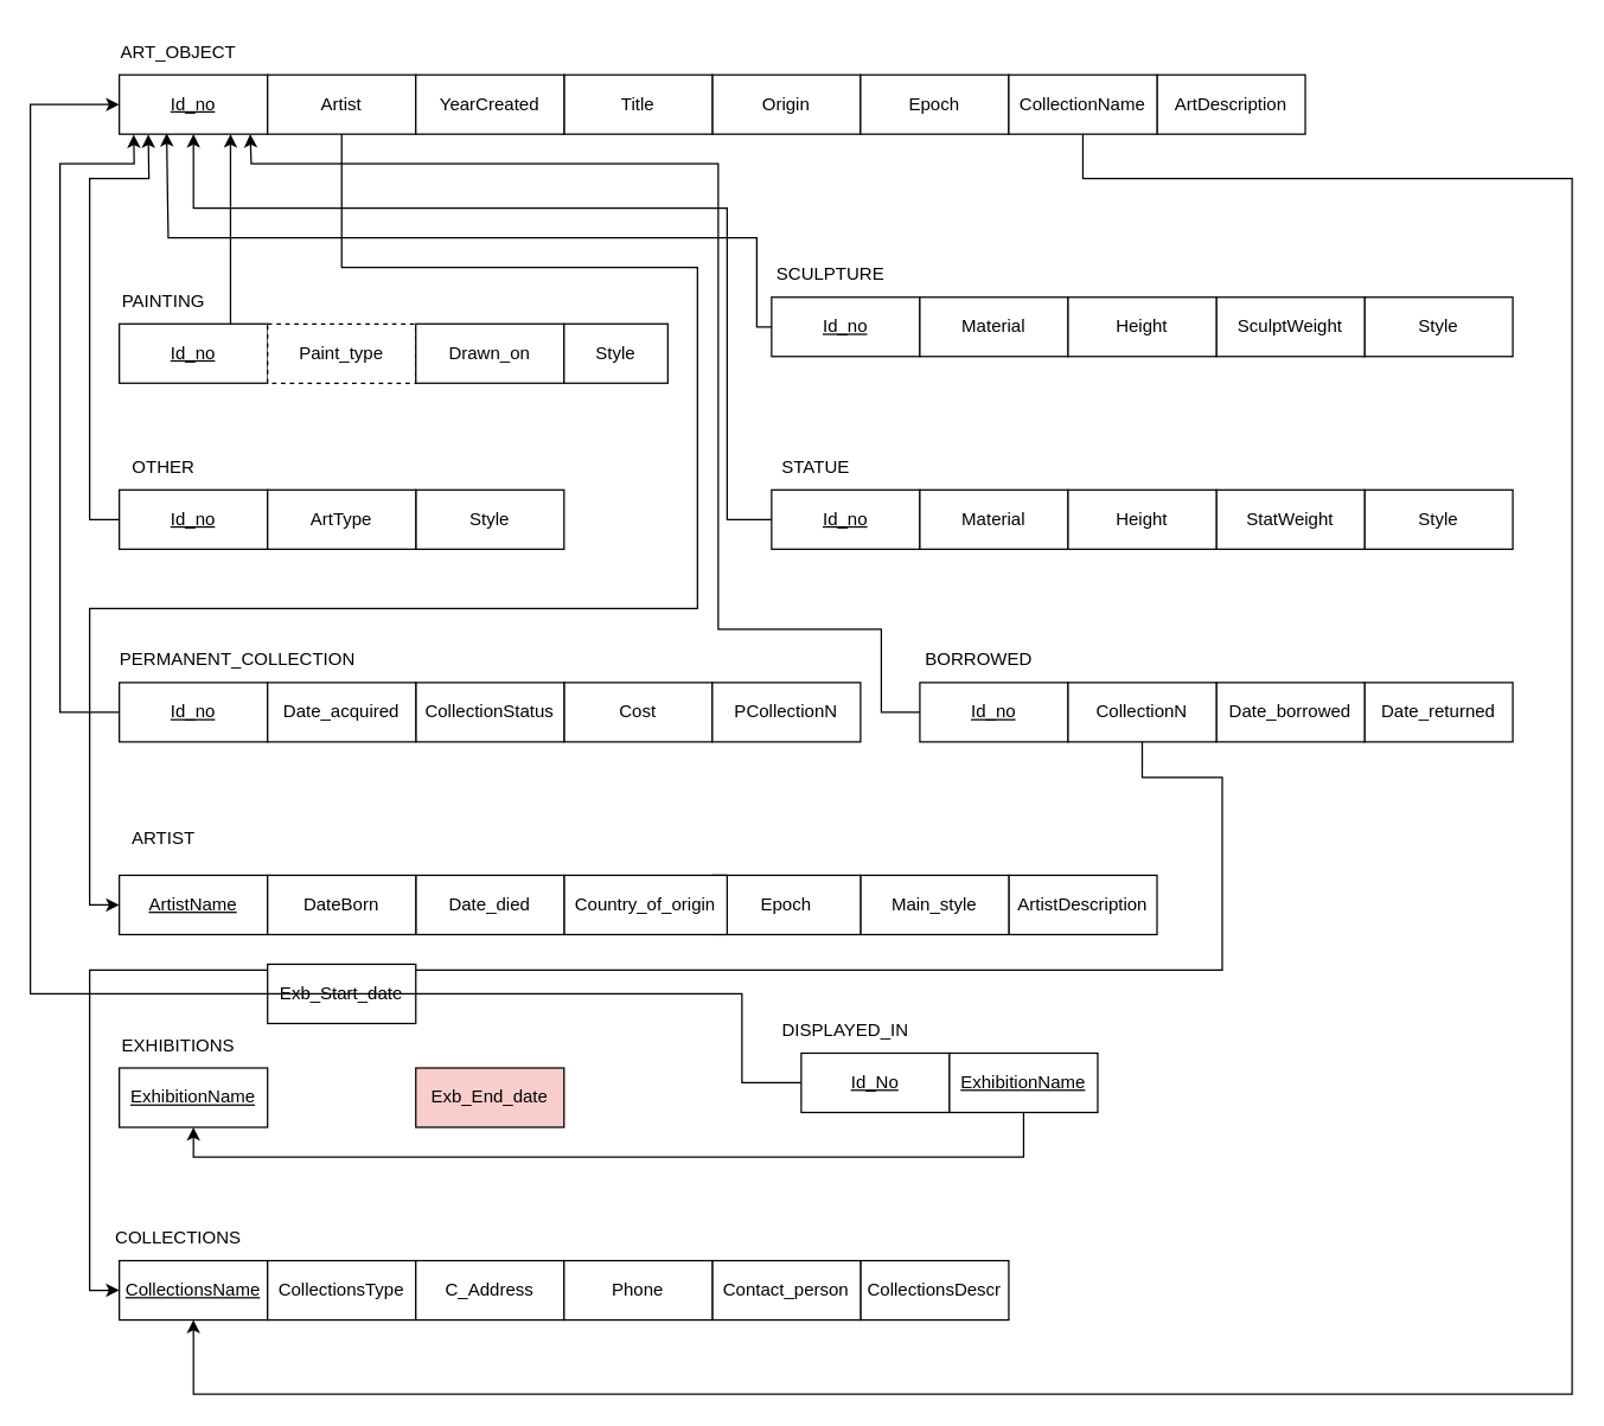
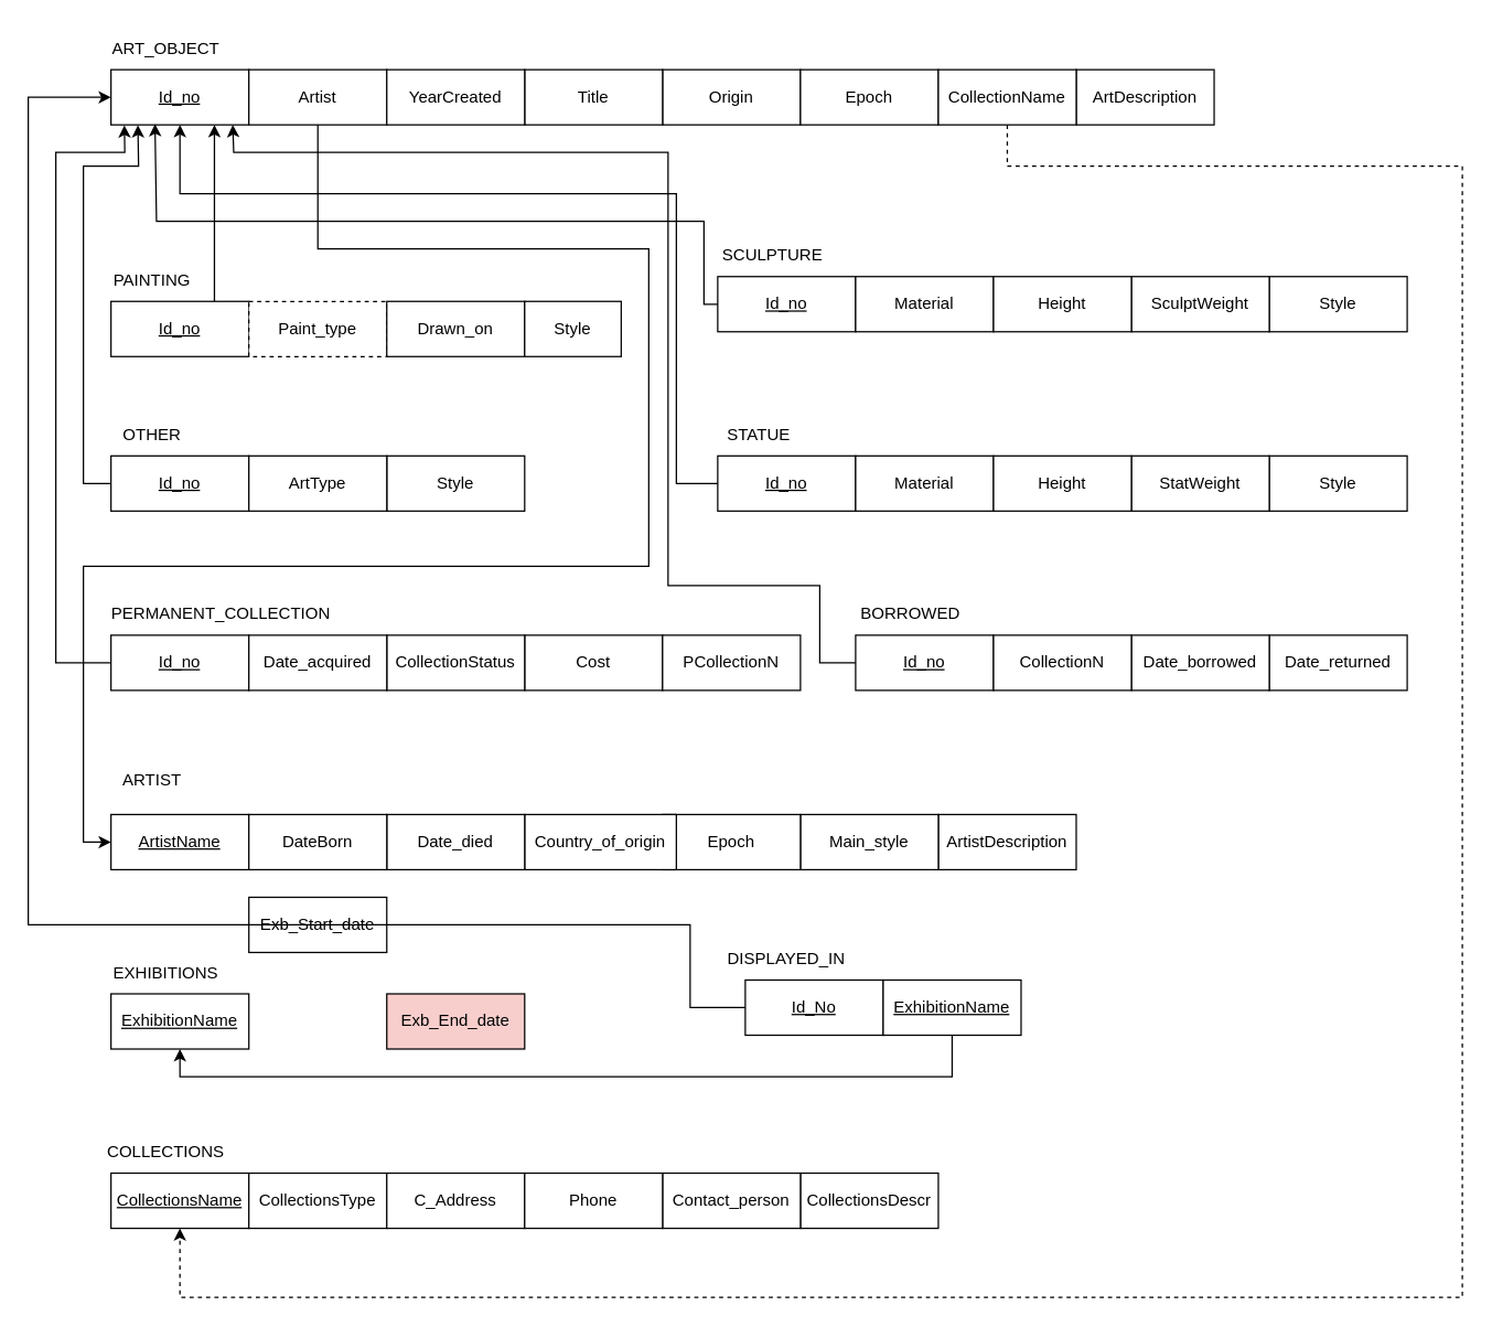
  <mxCell id="0" />
  <mxCell id="1" parent="0" />
  <mxCell id="2" value="&lt;u&gt;Id_no&lt;/u&gt;" style="rounded=0;whiteSpace=wrap;html=1;" parent="1" vertex="1"><mxGeometry x="80" y="50" width="100" height="40" as="geometry" /></mxCell>
  <mxCell id="3" value="ART_OBJECT" style="text;html=1;strokeColor=none;fillColor=none;align=center;verticalAlign=middle;whiteSpace=wrap;rounded=0;" parent="1" vertex="1"><mxGeometry x="90" y="20" width="60" height="30" as="geometry" /></mxCell>
  <mxCell id="4" value="Artist" style="rounded=0;whiteSpace=wrap;html=1;" parent="1" vertex="1"><mxGeometry x="180" y="50" width="100" height="40" as="geometry" /></mxCell>
  <mxCell id="5" value="Origin" style="rounded=0;whiteSpace=wrap;html=1;" parent="1" vertex="1"><mxGeometry x="480" y="50" width="100" height="40" as="geometry" /></mxCell>
  <mxCell id="6" value="ArtDescription" style="rounded=0;whiteSpace=wrap;html=1;" parent="1" vertex="1"><mxGeometry x="780" y="50" width="100" height="40" as="geometry" /></mxCell>
  <mxCell id="7" value="Title" style="rounded=0;whiteSpace=wrap;html=1;" parent="1" vertex="1"><mxGeometry x="380" y="50" width="100" height="40" as="geometry" /></mxCell>
  <mxCell id="8" value="YearCreated" style="rounded=0;whiteSpace=wrap;html=1;" parent="1" vertex="1"><mxGeometry x="280" y="50" width="100" height="40" as="geometry" /></mxCell>
  <mxCell id="9" value="Epoch" style="rounded=0;whiteSpace=wrap;html=1;" parent="1" vertex="1"><mxGeometry x="580" y="50" width="100" height="40" as="geometry" /></mxCell>
  <mxCell id="10" value="&lt;u&gt;Id_no&lt;/u&gt;" style="rounded=0;whiteSpace=wrap;html=1;" parent="1" vertex="1"><mxGeometry x="620" y="460" width="100" height="40" as="geometry" /></mxCell>
  <mxCell id="11" value="&lt;u&gt;Id_no&lt;/u&gt;" style="rounded=0;whiteSpace=wrap;html=1;" parent="1" vertex="1"><mxGeometry x="80" y="460" width="100" height="40" as="geometry" /></mxCell>
  <mxCell id="12" value="&lt;u&gt;Id_no&lt;/u&gt;" style="rounded=0;whiteSpace=wrap;html=1;" parent="1" vertex="1"><mxGeometry x="80" y="330" width="100" height="40" as="geometry" /></mxCell>
  <mxCell id="13" value="&lt;u&gt;Id_no&lt;/u&gt;" style="rounded=0;whiteSpace=wrap;html=1;" parent="1" vertex="1"><mxGeometry x="520" y="330" width="100" height="40" as="geometry" /></mxCell>
  <mxCell id="14" value="&lt;u&gt;Id_no&lt;/u&gt;" style="rounded=0;whiteSpace=wrap;html=1;" parent="1" vertex="1"><mxGeometry x="520" y="200" width="100" height="40" as="geometry" /></mxCell>
  <mxCell id="15" value="&lt;u&gt;Id_no&lt;/u&gt;" style="rounded=0;whiteSpace=wrap;html=1;" parent="1" vertex="1"><mxGeometry x="80" y="218" width="100" height="40" as="geometry" /></mxCell>
  <mxCell id="16" value="PAINTING" style="text;html=1;strokeColor=none;fillColor=none;align=center;verticalAlign=middle;whiteSpace=wrap;rounded=0;" parent="1" vertex="1"><mxGeometry x="80" y="188" width="60" height="30" as="geometry" /></mxCell>
  <mxCell id="17" value="SCULPTURE" style="text;html=1;strokeColor=none;fillColor=none;align=center;verticalAlign=middle;whiteSpace=wrap;rounded=0;" parent="1" vertex="1"><mxGeometry x="530" y="170" width="60" height="30" as="geometry" /></mxCell>
  <mxCell id="18" value="STATUE" style="text;html=1;strokeColor=none;fillColor=none;align=center;verticalAlign=middle;whiteSpace=wrap;rounded=0;" parent="1" vertex="1"><mxGeometry x="520" y="300" width="60" height="30" as="geometry" /></mxCell>
  <mxCell id="19" value="OTHER" style="text;html=1;strokeColor=none;fillColor=none;align=center;verticalAlign=middle;whiteSpace=wrap;rounded=0;" parent="1" vertex="1"><mxGeometry x="80" y="300" width="60" height="30" as="geometry" /></mxCell>
  <mxCell id="20" value="BORROWED" style="text;html=1;strokeColor=none;fillColor=none;align=center;verticalAlign=middle;whiteSpace=wrap;rounded=0;" parent="1" vertex="1"><mxGeometry x="630" y="430" width="60" height="30" as="geometry" /></mxCell>
  <mxCell id="21" value="PERMANENT_COLLECTION" style="text;html=1;strokeColor=none;fillColor=none;align=center;verticalAlign=middle;whiteSpace=wrap;rounded=0;" parent="1" vertex="1"><mxGeometry x="130" y="430" width="60" height="30" as="geometry" /></mxCell>
  <mxCell id="22" value="Paint_type" style="rounded=0;whiteSpace=wrap;html=1;dashed=1;" parent="1" vertex="1"><mxGeometry x="180" y="218" width="100" height="40" as="geometry" /></mxCell>
  <mxCell id="23" value="Drawn_on" style="rounded=0;whiteSpace=wrap;html=1;" parent="1" vertex="1"><mxGeometry x="280" y="218" width="100" height="40" as="geometry" /></mxCell>
  <mxCell id="24" value="Style" style="rounded=0;whiteSpace=wrap;html=1;" parent="1" vertex="1"><mxGeometry x="920" y="200" width="100" height="40" as="geometry" /></mxCell>
  <mxCell id="25" value="SculptWeight" style="rounded=0;whiteSpace=wrap;html=1;" parent="1" vertex="1"><mxGeometry x="820" y="200" width="100" height="40" as="geometry" /></mxCell>
  <mxCell id="26" value="Material" style="rounded=0;whiteSpace=wrap;html=1;" parent="1" vertex="1"><mxGeometry x="620" y="200" width="100" height="40" as="geometry" /></mxCell>
  <mxCell id="27" value="Height" style="rounded=0;whiteSpace=wrap;html=1;" parent="1" vertex="1"><mxGeometry x="720" y="200" width="100" height="40" as="geometry" /></mxCell>
  <mxCell id="28" value="Style" style="rounded=0;whiteSpace=wrap;html=1;" parent="1" vertex="1"><mxGeometry x="280" y="330" width="100" height="40" as="geometry" /></mxCell>
  <mxCell id="29" value="ArtType" style="rounded=0;whiteSpace=wrap;html=1;" parent="1" vertex="1"><mxGeometry x="180" y="330" width="100" height="40" as="geometry" /></mxCell>
  <mxCell id="30" value="Cost" style="rounded=0;whiteSpace=wrap;html=1;" parent="1" vertex="1"><mxGeometry x="380" y="460" width="100" height="40" as="geometry" /></mxCell>
  <mxCell id="31" value="CollectionStatus" style="rounded=0;whiteSpace=wrap;html=1;" parent="1" vertex="1"><mxGeometry x="280" y="460" width="100" height="40" as="geometry" /></mxCell>
  <mxCell id="32" value="Date_acquired" style="rounded=0;whiteSpace=wrap;html=1;" parent="1" vertex="1"><mxGeometry x="180" y="460" width="100" height="40" as="geometry" /></mxCell>
  <mxCell id="33" value="Date_returned" style="rounded=0;whiteSpace=wrap;html=1;" parent="1" vertex="1"><mxGeometry x="920" y="460" width="100" height="40" as="geometry" /></mxCell>
  <mxCell id="34" value="Date_borrowed" style="rounded=0;whiteSpace=wrap;html=1;" parent="1" vertex="1"><mxGeometry x="820" y="460" width="100" height="40" as="geometry" /></mxCell>
- <mxCell id="35" style="edgeStyle=orthogonalEdgeStyle;rounded=0;orthogonalLoop=1;jettySize=auto;html=1;exitX=0.5;exitY=1;exitDx=0;exitDy=0;entryX=0;entryY=0.5;entryDx=0;entryDy=0;" parent="1" source="36" target="50" edge="1"><mxGeometry relative="1" as="geometry"><Array as="points"><mxPoint x="770" y="524" /><mxPoint x="824" y="524" /><mxPoint x="824" y="654" /><mxPoint x="60" y="654" /><mxPoint x="60" y="870" /></Array></mxGeometry></mxCell>
  <mxCell id="36" value="CollectionN" style="rounded=0;whiteSpace=wrap;html=1;" parent="1" vertex="1"><mxGeometry x="720" y="460" width="100" height="40" as="geometry" /></mxCell>
  <mxCell id="37" value="" style="endArrow=classic;html=1;rounded=0;exitX=0;exitY=0.5;exitDx=0;exitDy=0;entryX=0.883;entryY=0.999;entryDx=0;entryDy=0;entryPerimeter=0;" parent="1" source="10" target="2" edge="1"><mxGeometry width="50" height="50" relative="1" as="geometry"><mxPoint x="410" y="230" as="sourcePoint" /><mxPoint x="460" y="180" as="targetPoint" /><Array as="points"><mxPoint x="594" y="480" /><mxPoint x="594" y="424" /><mxPoint x="484" y="424" /><mxPoint x="484" y="110" /><mxPoint x="169" y="110" /></Array></mxGeometry></mxCell>
  <mxCell id="38" value="" style="endArrow=classic;html=1;rounded=0;exitX=0;exitY=0.5;exitDx=0;exitDy=0;entryX=0.5;entryY=1;entryDx=0;entryDy=0;" parent="1" source="13" target="2" edge="1"><mxGeometry width="50" height="50" relative="1" as="geometry"><mxPoint x="410" y="230" as="sourcePoint" /><mxPoint x="460" y="180" as="targetPoint" /><Array as="points"><mxPoint x="490" y="350" /><mxPoint x="490" y="140" /><mxPoint x="130" y="140" /></Array></mxGeometry></mxCell>
  <mxCell id="39" value="" style="endArrow=classic;html=1;rounded=0;exitX=0;exitY=0.5;exitDx=0;exitDy=0;entryX=0.319;entryY=0.984;entryDx=0;entryDy=0;entryPerimeter=0;" parent="1" source="14" target="2" edge="1"><mxGeometry width="50" height="50" relative="1" as="geometry"><mxPoint x="410" y="230" as="sourcePoint" /><mxPoint x="460" y="180" as="targetPoint" /><Array as="points"><mxPoint x="510" y="220" /><mxPoint x="510" y="160" /><mxPoint x="113" y="160" /></Array></mxGeometry></mxCell>
  <mxCell id="40" value="" style="endArrow=classic;html=1;rounded=0;exitX=0;exitY=0.5;exitDx=0;exitDy=0;entryX=0.097;entryY=1.008;entryDx=0;entryDy=0;entryPerimeter=0;" parent="1" source="11" target="2" edge="1"><mxGeometry width="50" height="50" relative="1" as="geometry"><mxPoint x="410" y="230" as="sourcePoint" /><mxPoint x="250" y="120" as="targetPoint" /><Array as="points"><mxPoint x="40" y="480" /><mxPoint x="40" y="110" /><mxPoint x="90" y="110" /></Array></mxGeometry></mxCell>
  <mxCell id="41" value="" style="endArrow=classic;html=1;rounded=0;exitX=0;exitY=0.5;exitDx=0;exitDy=0;entryX=0.195;entryY=1.005;entryDx=0;entryDy=0;entryPerimeter=0;" parent="1" source="12" target="2" edge="1"><mxGeometry width="50" height="50" relative="1" as="geometry"><mxPoint x="410" y="230" as="sourcePoint" /><mxPoint x="90" y="90" as="targetPoint" /><Array as="points"><mxPoint x="60" y="350" /><mxPoint x="60" y="120" /><mxPoint x="100" y="120" /></Array></mxGeometry></mxCell>
  <mxCell id="42" value="" style="endArrow=classic;html=1;rounded=0;exitX=0.75;exitY=0;exitDx=0;exitDy=0;entryX=0.75;entryY=1;entryDx=0;entryDy=0;" parent="1" source="15" target="2" edge="1"><mxGeometry width="50" height="50" relative="1" as="geometry"><mxPoint x="410" y="230" as="sourcePoint" /><mxPoint x="460" y="180" as="targetPoint" /></mxGeometry></mxCell>
  <mxCell id="43" value="Style" style="rounded=0;whiteSpace=wrap;html=1;" parent="1" vertex="1"><mxGeometry x="380" y="218" width="70" height="40" as="geometry" /></mxCell>
  <mxCell id="44" value="Style" style="rounded=0;whiteSpace=wrap;html=1;" parent="1" vertex="1"><mxGeometry x="920" y="330" width="100" height="40" as="geometry" /></mxCell>
  <mxCell id="45" value="StatWeight" style="rounded=0;whiteSpace=wrap;html=1;" parent="1" vertex="1"><mxGeometry x="820" y="330" width="100" height="40" as="geometry" /></mxCell>
  <mxCell id="46" value="Material" style="rounded=0;whiteSpace=wrap;html=1;" parent="1" vertex="1"><mxGeometry x="620" y="330" width="100" height="40" as="geometry" /></mxCell>
  <mxCell id="47" value="Height" style="rounded=0;whiteSpace=wrap;html=1;" parent="1" vertex="1"><mxGeometry x="720" y="330" width="100" height="40" as="geometry" /></mxCell>
  <mxCell id="48" value="&lt;u&gt;ArtistName&lt;/u&gt;" style="rounded=0;whiteSpace=wrap;html=1;" parent="1" vertex="1"><mxGeometry x="80" y="590" width="100" height="40" as="geometry" /></mxCell>
  <mxCell id="49" value="&lt;u&gt;ExhibitionName&lt;/u&gt;" style="rounded=0;whiteSpace=wrap;html=1;" parent="1" vertex="1"><mxGeometry x="80" y="720" width="100" height="40" as="geometry" /></mxCell>
  <mxCell id="50" value="&lt;u&gt;CollectionsName&lt;/u&gt;" style="rounded=0;whiteSpace=wrap;html=1;" parent="1" vertex="1"><mxGeometry x="80" y="850" width="100" height="40" as="geometry" /></mxCell>
- <mxCell id="51" style="edgeStyle=orthogonalEdgeStyle;rounded=0;orthogonalLoop=1;jettySize=auto;html=1;entryX=0.5;entryY=1;entryDx=0;entryDy=0;exitX=0.5;exitY=1;exitDx=0;exitDy=0;" parent="1" source="69" target="50" edge="1"><mxGeometry relative="1" as="geometry"><Array as="points"><mxPoint x="730" y="120" /><mxPoint x="1060" y="120" /><mxPoint x="1060" y="940" /><mxPoint x="130" y="940" /></Array></mxGeometry></mxCell>
+ <mxCell id="51" style="edgeStyle=orthogonalEdgeStyle;rounded=0;orthogonalLoop=1;jettySize=auto;html=1;entryX=0.5;entryY=1;entryDx=0;entryDy=0;exitX=0.5;exitY=1;exitDx=0;exitDy=0;dashed=1;" parent="1" source="69" target="50" edge="1"><mxGeometry relative="1" as="geometry"><Array as="points"><mxPoint x="730" y="120" /><mxPoint x="1060" y="120" /><mxPoint x="1060" y="940" /><mxPoint x="130" y="940" /></Array></mxGeometry></mxCell>
  <mxCell id="52" value="COLLECTIONS" style="text;html=1;strokeColor=none;fillColor=none;align=center;verticalAlign=middle;whiteSpace=wrap;rounded=0;" parent="1" vertex="1"><mxGeometry x="90" y="820" width="60" height="30" as="geometry" /></mxCell>
  <mxCell id="53" value="EXHIBITIONS" style="text;html=1;strokeColor=none;fillColor=none;align=center;verticalAlign=middle;whiteSpace=wrap;rounded=0;" parent="1" vertex="1"><mxGeometry x="90" y="690" width="60" height="30" as="geometry" /></mxCell>
  <mxCell id="54" value="ARTIST" style="text;html=1;strokeColor=none;fillColor=none;align=center;verticalAlign=middle;whiteSpace=wrap;rounded=0;" parent="1" vertex="1"><mxGeometry x="80" y="550" width="60" height="30" as="geometry" /></mxCell>
  <mxCell id="55" value="ArtistDescription" style="rounded=0;whiteSpace=wrap;html=1;" parent="1" vertex="1"><mxGeometry x="680" y="590" width="100" height="40" as="geometry" /></mxCell>
  <mxCell id="56" value="Main_style" style="rounded=0;whiteSpace=wrap;html=1;" parent="1" vertex="1"><mxGeometry x="580" y="590" width="100" height="40" as="geometry" /></mxCell>
  <mxCell id="57" value="Epoch" style="rounded=0;whiteSpace=wrap;html=1;" parent="1" vertex="1"><mxGeometry x="480" y="590" width="100" height="40" as="geometry" /></mxCell>
  <mxCell id="58" value="Country_of_origin" style="rounded=0;whiteSpace=wrap;html=1;" parent="1" vertex="1"><mxGeometry x="380" y="590" width="110" height="40" as="geometry" /></mxCell>
  <mxCell id="59" value="Date_died" style="rounded=0;whiteSpace=wrap;html=1;" parent="1" vertex="1"><mxGeometry x="280" y="590" width="100" height="40" as="geometry" /></mxCell>
  <mxCell id="60" value="DateBorn" style="rounded=0;whiteSpace=wrap;html=1;" parent="1" vertex="1"><mxGeometry x="180" y="590" width="100" height="40" as="geometry" /></mxCell>
  <mxCell id="61" value="Exb_End_date" style="rounded=0;whiteSpace=wrap;html=1;fillColor=#f8cecc;" parent="1" vertex="1"><mxGeometry x="280" y="720" width="100" height="40" as="geometry" /></mxCell>
  <mxCell id="62" value="Exb_Start_date" style="rounded=0;whiteSpace=wrap;html=1;" parent="1" vertex="1"><mxGeometry x="180" y="650" width="100" height="40" as="geometry" /></mxCell>
  <mxCell id="63" value="CollectionsType" style="rounded=0;whiteSpace=wrap;html=1;" parent="1" vertex="1"><mxGeometry x="180" y="850" width="100" height="40" as="geometry" /></mxCell>
  <mxCell id="64" value="CollectionsDescr" style="rounded=0;whiteSpace=wrap;html=1;" parent="1" vertex="1"><mxGeometry x="580" y="850" width="100" height="40" as="geometry" /></mxCell>
  <mxCell id="65" value="C_Address" style="rounded=0;whiteSpace=wrap;html=1;" parent="1" vertex="1"><mxGeometry x="280" y="850" width="100" height="40" as="geometry" /></mxCell>
  <mxCell id="66" value="Contact_person" style="rounded=0;whiteSpace=wrap;html=1;" parent="1" vertex="1"><mxGeometry x="480" y="850" width="100" height="40" as="geometry" /></mxCell>
  <mxCell id="67" value="Phone" style="rounded=0;whiteSpace=wrap;html=1;" parent="1" vertex="1"><mxGeometry x="380" y="850" width="100" height="40" as="geometry" /></mxCell>
  <mxCell id="68" style="edgeStyle=orthogonalEdgeStyle;rounded=0;orthogonalLoop=1;jettySize=auto;html=1;exitX=0.5;exitY=1;exitDx=0;exitDy=0;" parent="1" source="4" target="48" edge="1"><mxGeometry relative="1" as="geometry"><Array as="points"><mxPoint x="230" y="180" /><mxPoint x="470" y="180" /><mxPoint x="470" y="410" /><mxPoint x="60" y="410" /><mxPoint x="60" y="610" /></Array></mxGeometry></mxCell>
  <mxCell id="69" value="CollectionName" style="rounded=0;whiteSpace=wrap;html=1;" parent="1" vertex="1"><mxGeometry x="680" y="50" width="100" height="40" as="geometry" /></mxCell>
  <mxCell id="70" style="edgeStyle=orthogonalEdgeStyle;rounded=0;orthogonalLoop=1;jettySize=auto;html=1;exitX=0;exitY=0.5;exitDx=0;exitDy=0;entryX=0;entryY=0.5;entryDx=0;entryDy=0;" parent="1" source="71" target="2" edge="1"><mxGeometry relative="1" as="geometry"><Array as="points"><mxPoint x="500" y="730" /><mxPoint x="500" y="670" /><mxPoint x="20" y="670" /><mxPoint x="20" y="70" /></Array></mxGeometry></mxCell>
  <mxCell id="71" value="&lt;u&gt;Id_No&lt;/u&gt;" style="rounded=0;whiteSpace=wrap;html=1;" parent="1" vertex="1"><mxGeometry x="540" y="710" width="100" height="40" as="geometry" /></mxCell>
  <mxCell id="72" style="edgeStyle=orthogonalEdgeStyle;rounded=0;orthogonalLoop=1;jettySize=auto;html=1;entryX=0.5;entryY=1;entryDx=0;entryDy=0;" parent="1" source="73" target="49" edge="1"><mxGeometry relative="1" as="geometry"><Array as="points"><mxPoint x="690" y="780" /><mxPoint x="130" y="780" /></Array></mxGeometry></mxCell>
  <mxCell id="73" value="&lt;u&gt;ExhibitionName&lt;/u&gt;" style="rounded=0;whiteSpace=wrap;html=1;" parent="1" vertex="1"><mxGeometry x="640" y="710" width="100" height="40" as="geometry" /></mxCell>
  <mxCell id="74" value="DISPLAYED_IN" style="text;html=1;strokeColor=none;fillColor=none;align=center;verticalAlign=middle;whiteSpace=wrap;rounded=0;" parent="1" vertex="1"><mxGeometry x="540" y="680" width="60" height="30" as="geometry" /></mxCell>
  <mxCell id="75" value="PCollectionN" style="rounded=0;whiteSpace=wrap;html=1;" parent="1" vertex="1"><mxGeometry x="480" y="460" width="100" height="40" as="geometry" /></mxCell>
